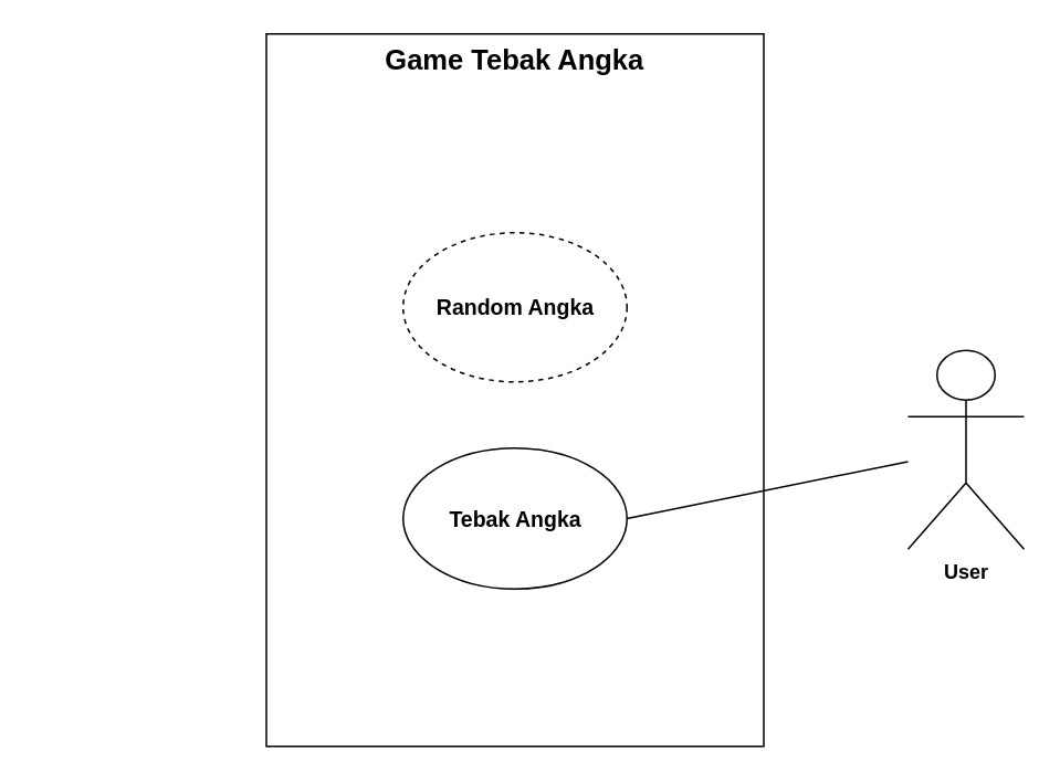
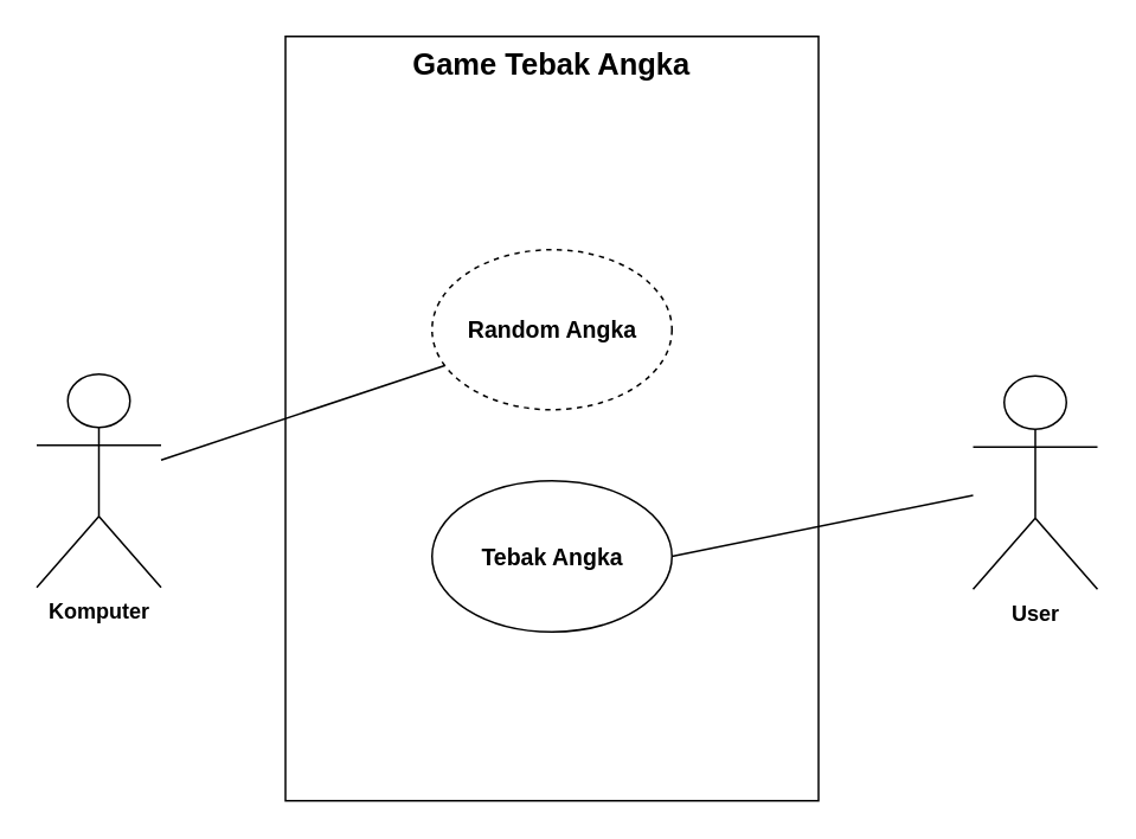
  <mxCell id="0" />
  <mxCell id="1" parent="0" />
  <mxCell id="2" value="User" style="shape=umlActor;verticalLabelPosition=bottom;verticalAlign=top;html=1;outlineConnect=0;fontStyle=1" vertex="1" parent="1"><mxGeometry x="547" y="211" width="70" height="120" as="geometry" /></mxCell>
+ <mxCell id="3" value="Komputer" style="shape=umlActor;verticalLabelPosition=bottom;verticalAlign=top;html=1;outlineConnect=0;fontStyle=1" vertex="1" parent="1"><mxGeometry x="20" y="210" width="70" height="120" as="geometry" /></mxCell>
  <mxCell id="4" value="Game Tebak Angka" style="rounded=0;whiteSpace=wrap;html=1;verticalAlign=top;fontStyle=1;fontSize=17;" vertex="1" parent="1"><mxGeometry x="160" y="20" width="300" height="430" as="geometry" /></mxCell>
  <mxCell id="5" value="Random Angka" style="ellipse;whiteSpace=wrap;html=1;fontStyle=1;fontSize=13;dashed=1;" vertex="1" parent="1"><mxGeometry x="242.5" y="140" width="135" height="90" as="geometry" /></mxCell>
  <mxCell id="6" value="Tebak Angka" style="ellipse;whiteSpace=wrap;html=1;fontStyle=1;fontSize=13;" vertex="1" parent="1"><mxGeometry x="242.5" y="270" width="135" height="85" as="geometry" /></mxCell>
+ <mxCell id="7" value="" style="endArrow=none;html=1;rounded=0;" edge="1" parent="1" source="3" target="5"><mxGeometry width="50" height="50" relative="1" as="geometry"><mxPoint x="80" y="300.33" as="sourcePoint" /><mxPoint x="262.618" y="263" as="targetPoint" /></mxGeometry></mxCell>
  <mxCell id="8" value="" style="endArrow=none;html=1;rounded=0;exitX=1;exitY=0.5;exitDx=0;exitDy=0;" edge="1" parent="1" source="6" target="2"><mxGeometry width="50" height="50" relative="1" as="geometry"><mxPoint x="361" y="209" as="sourcePoint" /><mxPoint x="570" y="284" as="targetPoint" /></mxGeometry></mxCell>
